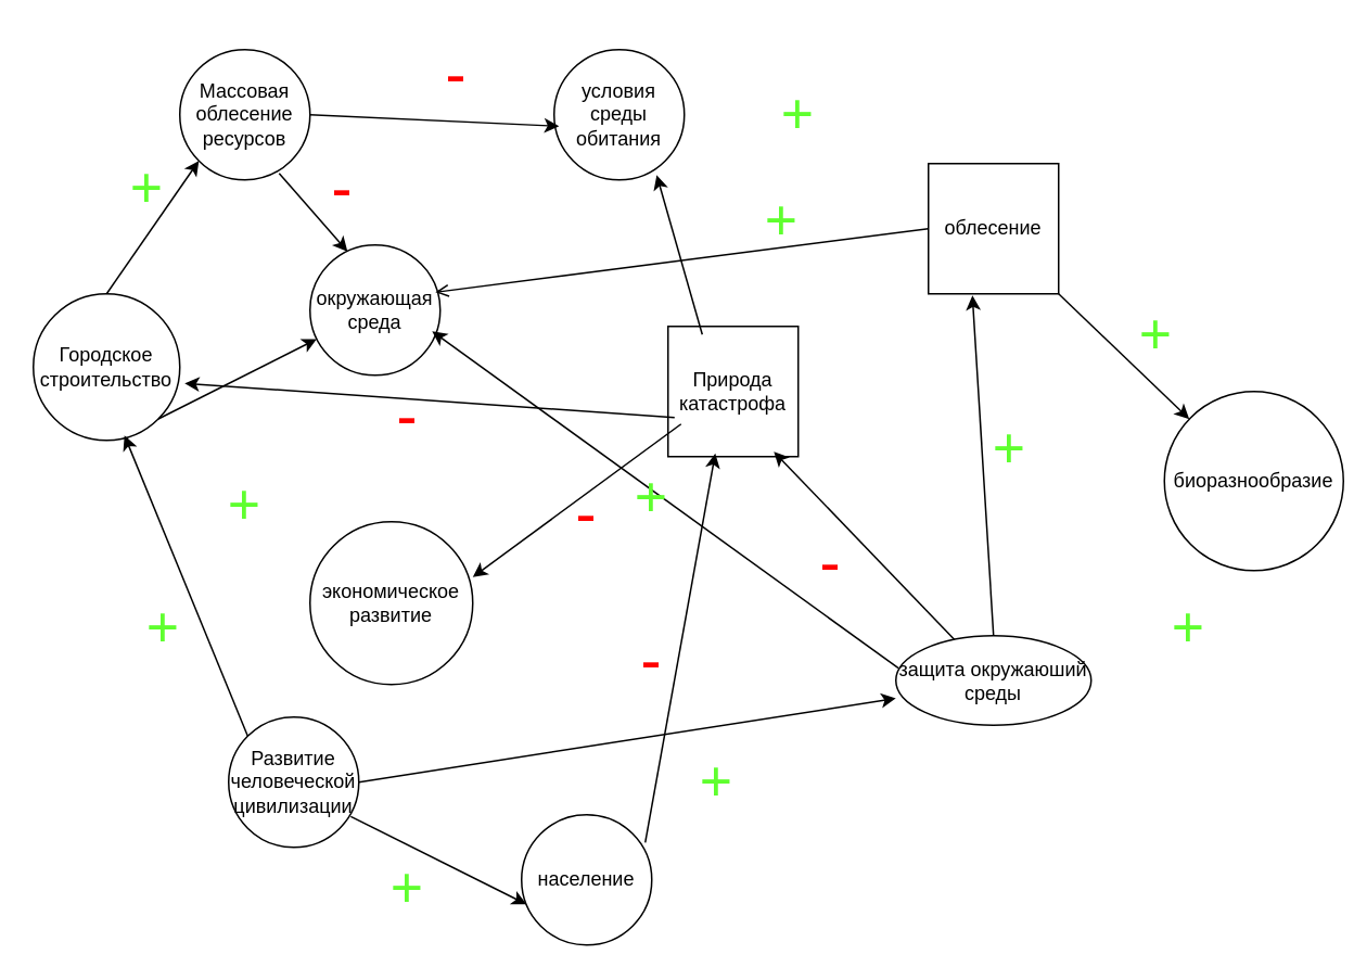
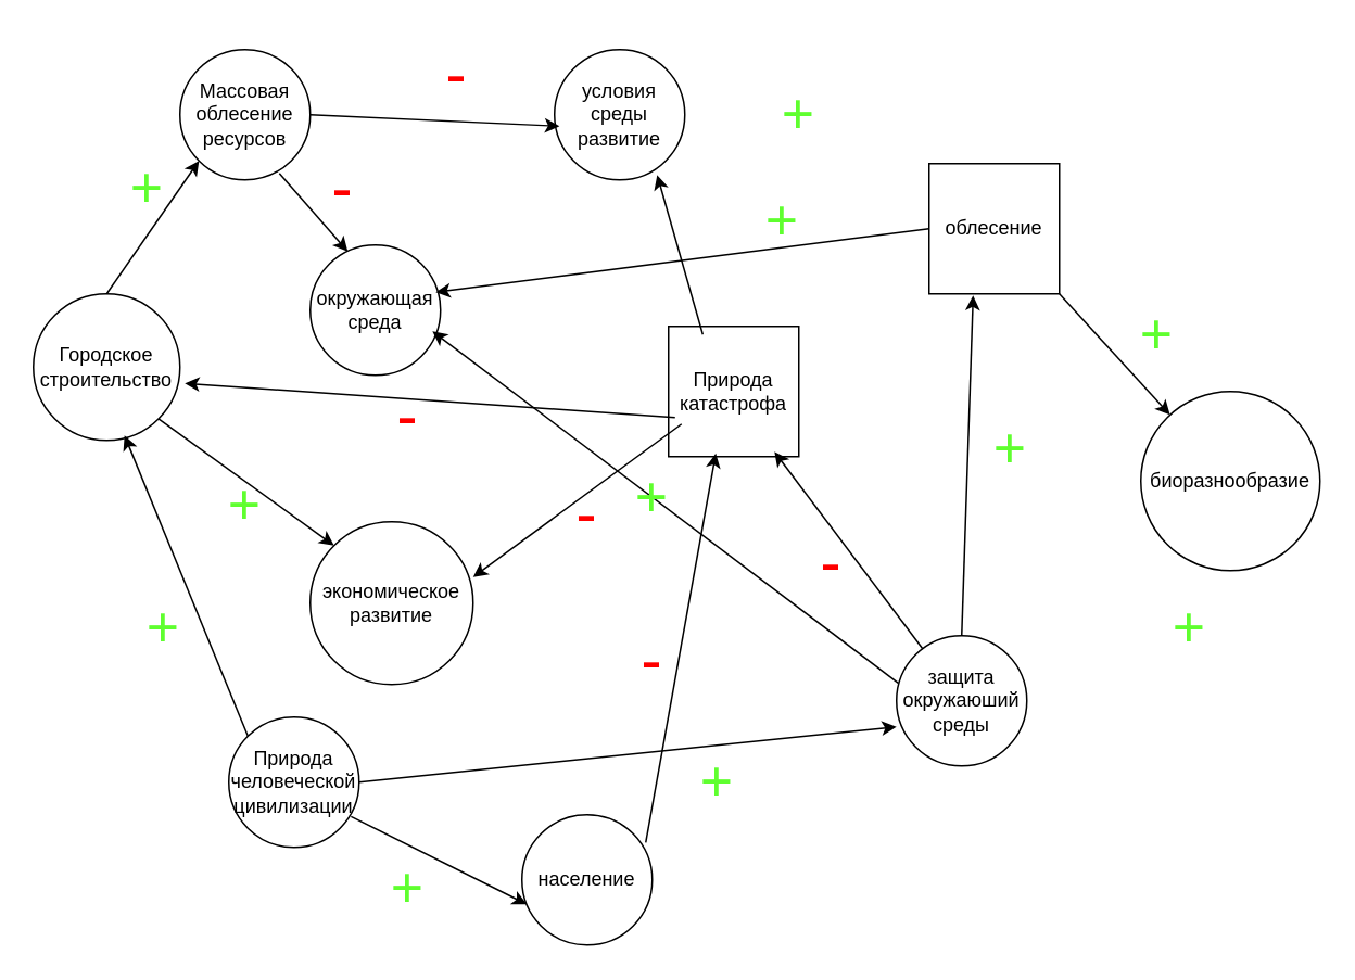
  <mxCell id="0" />
  <mxCell id="1" parent="0" />
  <mxCell id="2" value="&lt;b&gt;&lt;font face=&quot;Verdana&quot; style=&quot;font-size: 36px; color: rgb(95, 255, 47);&quot;&gt;+&lt;/font&gt;&lt;/b&gt;" style="text;html=1;align=center;verticalAlign=middle;whiteSpace=wrap;rounded=0;strokeColor=none;" parent="1" vertex="1"><mxGeometry x="390" y="455" width="100" height="50" as="geometry" /></mxCell>
  <mxCell id="3" value="Природа&lt;div&gt;катастрофа&lt;/div&gt;" style="whiteSpace=wrap;html=1;aspect=fixed;rounded=0;" vertex="1" parent="1"><mxGeometry x="410" y="200" width="80" height="80" as="geometry" /></mxCell>
  <mxCell id="4" value="облесение" style="whiteSpace=wrap;html=1;aspect=fixed;rounded=0;" vertex="1" parent="1"><mxGeometry x="570" y="100" width="80" height="80" as="geometry" /></mxCell>
- <mxCell id="5" value="биоразнообразие" style="ellipse;whiteSpace=wrap;html=1;aspect=fixed;" vertex="1" parent="1"><mxGeometry x="715" y="240" width="110" height="110" as="geometry" /></mxCell>
- <mxCell id="6" value="защита окружаюший&lt;div&gt;среды&lt;/div&gt;" style="ellipse;whiteSpace=wrap;html=1;aspect=fixed;" vertex="1" parent="1"><mxGeometry x="550" y="390" width="120" height="55" as="geometry" /></mxCell>
+ <mxCell id="5" value="биоразнообразие" style="ellipse;whiteSpace=wrap;html=1;aspect=fixed;" vertex="1" parent="1"><mxGeometry x="700" y="240" width="110" height="110" as="geometry" /></mxCell>
+ <mxCell id="6" value="защита окружаюший&lt;div&gt;среды&lt;/div&gt;" style="ellipse;whiteSpace=wrap;html=1;aspect=fixed;" vertex="1" parent="1"><mxGeometry x="550" y="390" width="80" height="80" as="geometry" /></mxCell>
  <mxCell id="7" value="население" style="ellipse;whiteSpace=wrap;html=1;aspect=fixed;" vertex="1" parent="1"><mxGeometry x="320" y="500" width="80" height="80" as="geometry" /></mxCell>
- <mxCell id="8" value="условия среды обитания" style="ellipse;whiteSpace=wrap;html=1;aspect=fixed;" vertex="1" parent="1"><mxGeometry x="340" y="30" width="80" height="80" as="geometry" /></mxCell>
+ <mxCell id="8" value="условия среды развитие" style="ellipse;whiteSpace=wrap;html=1;aspect=fixed;" vertex="1" parent="1"><mxGeometry x="340" y="30" width="80" height="80" as="geometry" /></mxCell>
  <mxCell id="9" value="окружающая&lt;div&gt;среда&lt;/div&gt;" style="ellipse;whiteSpace=wrap;html=1;aspect=fixed;" vertex="1" parent="1"><mxGeometry x="190" y="150" width="80" height="80" as="geometry" /></mxCell>
  <mxCell id="10" value="экономическое&lt;div&gt;развитие&lt;/div&gt;" style="ellipse;whiteSpace=wrap;html=1;aspect=fixed;" vertex="1" parent="1"><mxGeometry x="190" y="320" width="100" height="100" as="geometry" /></mxCell>
  <mxCell id="11" value="Городское строительство" style="ellipse;whiteSpace=wrap;html=1;aspect=fixed;" vertex="1" parent="1"><mxGeometry x="20" y="180" width="90" height="90" as="geometry" /></mxCell>
  <mxCell id="12" value="Массовая облесение ресурсов" style="ellipse;whiteSpace=wrap;html=1;aspect=fixed;" vertex="1" parent="1"><mxGeometry x="110" y="30" width="80" height="80" as="geometry" /></mxCell>
  <mxCell id="13" value="" style="endArrow=classic;html=1;rounded=0;exitX=1;exitY=1;exitDx=0;exitDy=0;" edge="1" parent="1" source="4" target="5"><mxGeometry width="50" height="50" relative="1" as="geometry"><mxPoint x="650" y="170" as="sourcePoint" /><mxPoint x="700" y="120" as="targetPoint" /></mxGeometry></mxCell>
  <mxCell id="14" value="" style="endArrow=classic;html=1;rounded=0;exitX=0.5;exitY=0;exitDx=0;exitDy=0;entryX=0.338;entryY=1.013;entryDx=0;entryDy=0;entryPerimeter=0;" edge="1" parent="1" source="6" target="4"><mxGeometry width="50" height="50" relative="1" as="geometry"><mxPoint x="560" y="350" as="sourcePoint" /><mxPoint x="610" y="300" as="targetPoint" /></mxGeometry></mxCell>
  <mxCell id="15" value="" style="endArrow=classic;html=1;rounded=0;exitX=0.95;exitY=0.213;exitDx=0;exitDy=0;exitPerimeter=0;entryX=0.363;entryY=0.975;entryDx=0;entryDy=0;entryPerimeter=0;" edge="1" parent="1" source="7" target="3"><mxGeometry width="50" height="50" relative="1" as="geometry"><mxPoint x="430" y="410" as="sourcePoint" /><mxPoint x="480" y="360" as="targetPoint" /></mxGeometry></mxCell>
  <mxCell id="16" value="" style="endArrow=classic;html=1;rounded=0;entryX=0.813;entryY=0.963;entryDx=0;entryDy=0;entryPerimeter=0;" edge="1" parent="1" source="6" target="3"><mxGeometry width="50" height="50" relative="1" as="geometry"><mxPoint x="460" y="410" as="sourcePoint" /><mxPoint x="510" y="360" as="targetPoint" /></mxGeometry></mxCell>
  <mxCell id="17" value="" style="endArrow=classic;html=1;rounded=0;exitX=0.938;exitY=0.763;exitDx=0;exitDy=0;exitPerimeter=0;entryX=0.038;entryY=0.688;entryDx=0;entryDy=0;entryPerimeter=0;" edge="1" parent="1" source="18" target="7"><mxGeometry width="50" height="50" relative="1" as="geometry"><mxPoint x="240" y="550" as="sourcePoint" /><mxPoint x="290" y="500" as="targetPoint" /></mxGeometry></mxCell>
- <mxCell id="18" value="Развитие человеческой цивилизации" style="ellipse;whiteSpace=wrap;html=1;aspect=fixed;" vertex="1" parent="1"><mxGeometry x="140" y="440" width="80" height="80" as="geometry" /></mxCell>
+ <mxCell id="18" value="Природа человеческой цивилизации" style="ellipse;whiteSpace=wrap;html=1;aspect=fixed;" vertex="1" parent="1"><mxGeometry x="140" y="440" width="80" height="80" as="geometry" /></mxCell>
  <mxCell id="19" value="" style="endArrow=classic;html=1;rounded=0;exitX=1;exitY=0.5;exitDx=0;exitDy=0;entryX=0;entryY=0.7;entryDx=0;entryDy=0;entryPerimeter=0;" edge="1" parent="1" source="18" target="6"><mxGeometry width="50" height="50" relative="1" as="geometry"><mxPoint x="250" y="480" as="sourcePoint" /><mxPoint x="300" y="430" as="targetPoint" /></mxGeometry></mxCell>
  <mxCell id="20" value="" style="endArrow=classic;html=1;rounded=0;entryX=0.938;entryY=0.663;entryDx=0;entryDy=0;entryPerimeter=0;exitX=0.013;exitY=0.363;exitDx=0;exitDy=0;exitPerimeter=0;" edge="1" parent="1" source="6" target="9"><mxGeometry width="50" height="50" relative="1" as="geometry"><mxPoint x="310" y="410" as="sourcePoint" /><mxPoint x="360" y="360" as="targetPoint" /></mxGeometry></mxCell>
  <mxCell id="21" value="" style="endArrow=classic;html=1;rounded=0;exitX=0.1;exitY=0.75;exitDx=0;exitDy=0;exitPerimeter=0;entryX=1;entryY=0.34;entryDx=0;entryDy=0;entryPerimeter=0;" edge="1" parent="1" source="3" target="10"><mxGeometry width="50" height="50" relative="1" as="geometry"><mxPoint x="320" y="410" as="sourcePoint" /><mxPoint x="370" y="360" as="targetPoint" /></mxGeometry></mxCell>
  <mxCell id="22" value="" style="endArrow=classic;html=1;rounded=0;entryX=1.033;entryY=0.611;entryDx=0;entryDy=0;entryPerimeter=0;exitX=0.05;exitY=0.7;exitDx=0;exitDy=0;exitPerimeter=0;" edge="1" parent="1" source="3" target="11"><mxGeometry width="50" height="50" relative="1" as="geometry"><mxPoint x="120" y="340" as="sourcePoint" /><mxPoint x="170" y="290" as="targetPoint" /></mxGeometry></mxCell>
- <mxCell id="23" value="" style="endArrow=classic;html=1;rounded=0;exitX=1;exitY=1;exitDx=0;exitDy=0;" edge="1" parent="1" source="11" target="9"><mxGeometry width="50" height="50" relative="1" as="geometry"><mxPoint x="110" y="390" as="sourcePoint" /><mxPoint x="200" y="340" as="targetPoint" /></mxGeometry></mxCell>
+ <mxCell id="23" value="" style="endArrow=classic;html=1;rounded=0;entryX=0;entryY=0;entryDx=0;entryDy=0;exitX=1;exitY=1;exitDx=0;exitDy=0;" edge="1" parent="1" source="11" target="10"><mxGeometry width="50" height="50" relative="1" as="geometry"><mxPoint x="110" y="390" as="sourcePoint" /><mxPoint x="200" y="340" as="targetPoint" /></mxGeometry></mxCell>
  <mxCell id="24" value="" style="endArrow=classic;html=1;rounded=0;entryX=0.622;entryY=0.967;entryDx=0;entryDy=0;entryPerimeter=0;exitX=0;exitY=0;exitDx=0;exitDy=0;" edge="1" parent="1" source="18" target="11"><mxGeometry width="50" height="50" relative="1" as="geometry"><mxPoint x="90" y="420" as="sourcePoint" /><mxPoint x="140" y="370" as="targetPoint" /></mxGeometry></mxCell>
  <mxCell id="25" value="" style="endArrow=classic;html=1;rounded=0;entryX=0;entryY=1;entryDx=0;entryDy=0;exitX=0.5;exitY=0;exitDx=0;exitDy=0;" edge="1" parent="1" source="11" target="12"><mxGeometry width="50" height="50" relative="1" as="geometry"><mxPoint x="30" y="180" as="sourcePoint" /><mxPoint x="80" y="130" as="targetPoint" /></mxGeometry></mxCell>
  <mxCell id="26" value="" style="endArrow=classic;html=1;rounded=0;exitX=1;exitY=0.5;exitDx=0;exitDy=0;entryX=0.038;entryY=0.588;entryDx=0;entryDy=0;entryPerimeter=0;" edge="1" parent="1" source="12" target="8"><mxGeometry width="50" height="50" relative="1" as="geometry"><mxPoint x="220" y="100" as="sourcePoint" /><mxPoint x="339" y="86" as="targetPoint" /></mxGeometry></mxCell>
  <mxCell id="27" value="" style="endArrow=classic;html=1;rounded=0;entryX=0.788;entryY=0.963;entryDx=0;entryDy=0;entryPerimeter=0;exitX=0.263;exitY=0.063;exitDx=0;exitDy=0;exitPerimeter=0;" edge="1" parent="1" source="3" target="8"><mxGeometry width="50" height="50" relative="1" as="geometry"><mxPoint x="370" y="210" as="sourcePoint" /><mxPoint x="420" y="160" as="targetPoint" /></mxGeometry></mxCell>
  <mxCell id="28" value="" style="endArrow=classic;html=1;rounded=0;exitX=0.763;exitY=0.95;exitDx=0;exitDy=0;exitPerimeter=0;entryX=0.288;entryY=0.05;entryDx=0;entryDy=0;entryPerimeter=0;" edge="1" parent="1" source="12" target="9"><mxGeometry width="50" height="50" relative="1" as="geometry"><mxPoint x="170" y="180" as="sourcePoint" /><mxPoint x="220" y="130" as="targetPoint" /></mxGeometry></mxCell>
- <mxCell id="29" value="" style="endArrow=open;html=1;rounded=0;entryX=0.963;entryY=0.363;entryDx=0;entryDy=0;entryPerimeter=0;exitX=0;exitY=0.5;exitDx=0;exitDy=0;" edge="1" parent="1" source="4" target="9"><mxGeometry width="50" height="50" relative="1" as="geometry"><mxPoint x="310" y="210" as="sourcePoint" /><mxPoint x="360" y="160" as="targetPoint" /></mxGeometry></mxCell>
+ <mxCell id="29" value="" style="endArrow=classic;html=1;rounded=0;entryX=0.963;entryY=0.363;entryDx=0;entryDy=0;entryPerimeter=0;exitX=0;exitY=0.5;exitDx=0;exitDy=0;" edge="1" parent="1" source="4" target="9"><mxGeometry width="50" height="50" relative="1" as="geometry"><mxPoint x="310" y="210" as="sourcePoint" /><mxPoint x="360" y="160" as="targetPoint" /></mxGeometry></mxCell>
  <mxCell id="30" value="&lt;b&gt;&lt;font face=&quot;Verdana&quot; style=&quot;font-size: 36px; color: rgb(95, 255, 47);&quot;&gt;+&lt;/font&gt;&lt;/b&gt;" style="text;html=1;align=center;verticalAlign=middle;whiteSpace=wrap;rounded=0;strokeColor=none;" vertex="1" parent="1"><mxGeometry x="200" y="520" width="100" height="50" as="geometry" /></mxCell>
  <mxCell id="31" value="&lt;b&gt;&lt;font face=&quot;Verdana&quot; style=&quot;font-size: 36px; color: rgb(95, 255, 47);&quot;&gt;+&lt;/font&gt;&lt;/b&gt;" style="text;html=1;align=center;verticalAlign=middle;whiteSpace=wrap;rounded=0;strokeColor=none;" vertex="1" parent="1"><mxGeometry x="50" y="360" width="100" height="50" as="geometry" /></mxCell>
  <mxCell id="32" value="&lt;b&gt;&lt;font face=&quot;Verdana&quot; style=&quot;font-size: 36px; color: rgb(95, 255, 47);&quot;&gt;+&lt;/font&gt;&lt;/b&gt;" style="text;html=1;align=center;verticalAlign=middle;whiteSpace=wrap;rounded=0;strokeColor=none;" vertex="1" parent="1"><mxGeometry x="100" y="285" width="100" height="50" as="geometry" /></mxCell>
  <mxCell id="33" value="&lt;b&gt;&lt;font face=&quot;Verdana&quot; style=&quot;font-size: 36px; color: rgb(95, 255, 47);&quot;&gt;+&lt;/font&gt;&lt;/b&gt;" style="text;html=1;align=center;verticalAlign=middle;whiteSpace=wrap;rounded=0;strokeColor=none;" vertex="1" parent="1"><mxGeometry x="40" y="90" width="100" height="50" as="geometry" /></mxCell>
  <mxCell id="34" value="&lt;b&gt;&lt;font face=&quot;Verdana&quot; style=&quot;font-size: 36px; color: rgb(95, 255, 47);&quot;&gt;+&lt;/font&gt;&lt;/b&gt;" style="text;html=1;align=center;verticalAlign=middle;whiteSpace=wrap;rounded=0;strokeColor=none;" vertex="1" parent="1"><mxGeometry x="440" y="45" width="100" height="50" as="geometry" /></mxCell>
  <mxCell id="35" value="&lt;b&gt;&lt;font face=&quot;Verdana&quot; style=&quot;font-size: 36px; color: rgb(95, 255, 47);&quot;&gt;+&lt;/font&gt;&lt;/b&gt;" style="text;html=1;align=center;verticalAlign=middle;whiteSpace=wrap;rounded=0;strokeColor=none;" vertex="1" parent="1"><mxGeometry x="660" y="180" width="100" height="50" as="geometry" /></mxCell>
  <mxCell id="36" value="&lt;b&gt;&lt;font face=&quot;Verdana&quot; style=&quot;font-size: 36px; color: rgb(95, 255, 47);&quot;&gt;+&lt;/font&gt;&lt;/b&gt;" style="text;html=1;align=center;verticalAlign=middle;whiteSpace=wrap;rounded=0;strokeColor=none;" vertex="1" parent="1"><mxGeometry x="680" y="360" width="100" height="50" as="geometry" /></mxCell>
  <mxCell id="37" value="&lt;b&gt;&lt;font face=&quot;Verdana&quot; style=&quot;font-size: 36px; color: rgb(95, 255, 47);&quot;&gt;+&lt;/font&gt;&lt;/b&gt;" style="text;html=1;align=center;verticalAlign=middle;whiteSpace=wrap;rounded=0;strokeColor=none;" vertex="1" parent="1"><mxGeometry x="570" y="250" width="100" height="50" as="geometry" /></mxCell>
  <mxCell id="38" value="&lt;b&gt;&lt;font face=&quot;Verdana&quot; style=&quot;font-size: 36px; color: rgb(95, 255, 47);&quot;&gt;+&lt;/font&gt;&lt;/b&gt;" style="text;html=1;align=center;verticalAlign=middle;whiteSpace=wrap;rounded=0;strokeColor=none;" vertex="1" parent="1"><mxGeometry x="430" y="110" width="100" height="50" as="geometry" /></mxCell>
  <mxCell id="39" value="&lt;b&gt;&lt;font face=&quot;Verdana&quot; style=&quot;font-size: 36px; color: rgb(255, 0, 0);&quot;&gt;-&lt;/font&gt;&lt;/b&gt;" style="text;html=1;align=center;verticalAlign=middle;whiteSpace=wrap;rounded=0;" vertex="1" parent="1"><mxGeometry x="230" y="20" width="100" height="50" as="geometry" /></mxCell>
  <mxCell id="40" value="&lt;b&gt;&lt;font face=&quot;Verdana&quot; style=&quot;font-size: 36px; color: rgb(255, 0, 0);&quot;&gt;-&lt;/font&gt;&lt;/b&gt;" style="text;html=1;align=center;verticalAlign=middle;whiteSpace=wrap;rounded=0;" vertex="1" parent="1"><mxGeometry x="350" y="380" width="100" height="50" as="geometry" /></mxCell>
  <mxCell id="41" value="&lt;b&gt;&lt;font face=&quot;Verdana&quot; style=&quot;font-size: 36px; color: rgb(255, 0, 0);&quot;&gt;-&lt;/font&gt;&lt;/b&gt;" style="text;html=1;align=center;verticalAlign=middle;whiteSpace=wrap;rounded=0;" vertex="1" parent="1"><mxGeometry x="460" y="320" width="100" height="50" as="geometry" /></mxCell>
  <mxCell id="42" value="&lt;b&gt;&lt;font face=&quot;Verdana&quot; style=&quot;font-size: 36px; color: rgb(255, 0, 0);&quot;&gt;-&lt;/font&gt;&lt;/b&gt;" style="text;html=1;align=center;verticalAlign=middle;whiteSpace=wrap;rounded=0;" vertex="1" parent="1"><mxGeometry x="310" y="290" width="100" height="50" as="geometry" /></mxCell>
  <mxCell id="43" value="&lt;b&gt;&lt;font face=&quot;Verdana&quot; style=&quot;font-size: 36px; color: rgb(95, 255, 47);&quot;&gt;+&lt;/font&gt;&lt;/b&gt;" style="text;html=1;align=center;verticalAlign=middle;whiteSpace=wrap;rounded=0;strokeColor=none;" vertex="1" parent="1"><mxGeometry x="350" y="280" width="100" height="50" as="geometry" /></mxCell>
  <mxCell id="44" value="&lt;b&gt;&lt;font face=&quot;Verdana&quot; style=&quot;font-size: 36px; color: rgb(255, 0, 0);&quot;&gt;-&lt;/font&gt;&lt;/b&gt;" style="text;html=1;align=center;verticalAlign=middle;whiteSpace=wrap;rounded=0;" vertex="1" parent="1"><mxGeometry x="200" y="230" width="100" height="50" as="geometry" /></mxCell>
  <mxCell id="45" value="&lt;b&gt;&lt;font face=&quot;Verdana&quot; style=&quot;font-size: 36px; color: rgb(255, 0, 0);&quot;&gt;-&lt;/font&gt;&lt;/b&gt;" style="text;html=1;align=center;verticalAlign=middle;whiteSpace=wrap;rounded=0;" vertex="1" parent="1"><mxGeometry x="160" y="90" width="100" height="50" as="geometry" /></mxCell>
